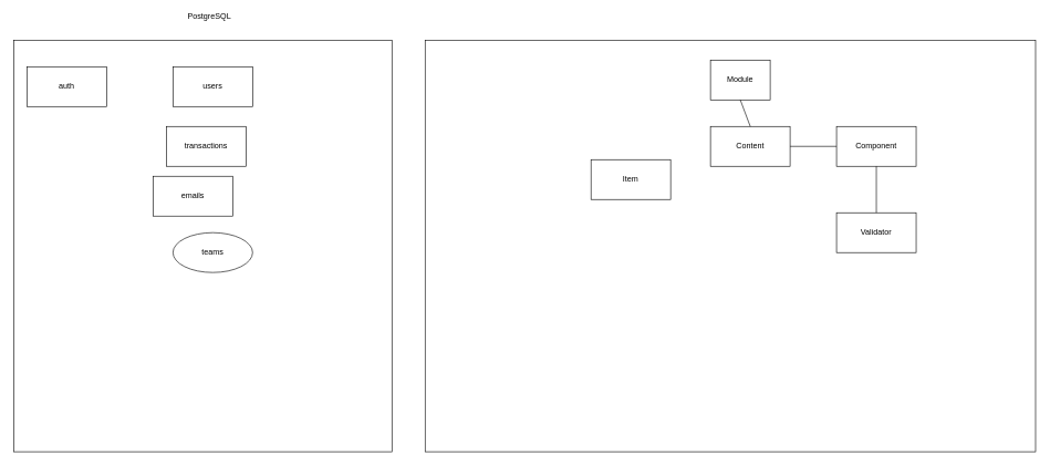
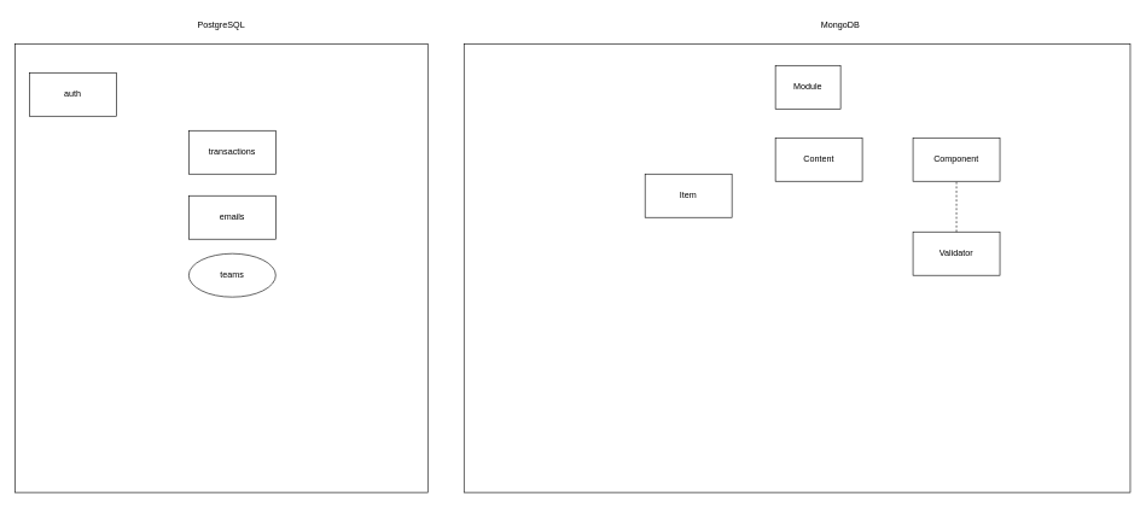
  <mxCell id="0" />
  <mxCell id="1" parent="0" />
  <mxCell id="2" value="" style="rounded=0;whiteSpace=wrap;html=1;" vertex="1" parent="1"><mxGeometry y="60" width="570" height="620" as="geometry" x="20" /></mxCell>
- <mxCell id="3" value="PostgreSQL" style="text;html=1;strokeColor=none;fillColor=none;align=center;verticalAlign=middle;whiteSpace=wrap;rounded=0;" vertex="1" parent="1"><mxGeometry x="275" y="10" width="80" height="30" as="geometry" /></mxCell>
+ <mxCell id="3" value="PostgreSQL" style="text;html=1;strokeColor=none;fillColor=none;align=center;verticalAlign=middle;whiteSpace=wrap;rounded=0;" vertex="1" parent="1"><mxGeometry x="265" y="20" width="80" height="30" as="geometry" /></mxCell>
  <mxCell id="4" value="auth" style="rounded=0;whiteSpace=wrap;html=1;" vertex="1" parent="1"><mxGeometry x="40" y="100" width="120" height="60" as="geometry" /></mxCell>
- <mxCell id="5" value="users" style="rounded=0;whiteSpace=wrap;html=1;" vertex="1" parent="1"><mxGeometry x="260" y="100" width="120" height="60" as="geometry" /></mxCell>
- <mxCell id="6" value="transactions" style="rounded=0;whiteSpace=wrap;html=1;" vertex="1" parent="1"><mxGeometry x="250" y="190" width="120" height="60" as="geometry" /></mxCell>
- <mxCell id="7" value="emails" style="rounded=0;whiteSpace=wrap;html=1;" vertex="1" parent="1"><mxGeometry x="230" y="265" width="120" height="60" as="geometry" /></mxCell>
+ <mxCell id="6" value="transactions" style="rounded=0;whiteSpace=wrap;html=1;" vertex="1" parent="1"><mxGeometry x="260" y="180" width="120" height="60" as="geometry" /></mxCell>
+ <mxCell id="7" value="emails" style="rounded=0;whiteSpace=wrap;html=1;" vertex="1" parent="1"><mxGeometry x="260" y="270" width="120" height="60" as="geometry" /></mxCell>
  <mxCell id="8" value="teams" style="ellipse;whiteSpace=wrap;html=1;" vertex="1" parent="1"><mxGeometry x="260" y="350" width="120" height="60" as="geometry" /></mxCell>
  <mxCell id="9" value="" style="rounded=0;whiteSpace=wrap;html=1;" vertex="1" parent="1"><mxGeometry x="640" y="60" width="920" height="620" as="geometry" /></mxCell>
+ <mxCell id="10" value="MongoDB" style="text;html=1;strokeColor=none;fillColor=none;align=center;verticalAlign=middle;whiteSpace=wrap;rounded=0;" vertex="1" parent="1"><mxGeometry x="1130" y="20" width="60" height="30" as="geometry" /></mxCell>
  <mxCell id="11" value="Module" style="rounded=0;whiteSpace=wrap;html=1;" vertex="1" parent="1"><mxGeometry x="1070" y="90" width="90" height="60" as="geometry" /></mxCell>
  <mxCell id="12" value="Content" style="rounded=0;whiteSpace=wrap;html=1;" vertex="1" parent="1"><mxGeometry x="1070" y="190" width="120" height="60" as="geometry" /></mxCell>
  <mxCell id="13" value="Component" style="rounded=0;whiteSpace=wrap;html=1;" vertex="1" parent="1"><mxGeometry x="1260" y="190" width="120" height="60" as="geometry" /></mxCell>
  <mxCell id="14" value="Validator" style="rounded=0;whiteSpace=wrap;html=1;" vertex="1" parent="1"><mxGeometry x="1260" y="320" width="120" height="60" as="geometry" /></mxCell>
  <mxCell id="15" value="Item" style="rounded=0;whiteSpace=wrap;html=1;" vertex="1" parent="1"><mxGeometry x="890" y="240" width="120" height="60" as="geometry" /></mxCell>
- <mxCell id="16" value="" style="endArrow=none;html=1;entryX=0.5;entryY=1;entryDx=0;entryDy=0;exitX=0.5;exitY=0;exitDx=0;exitDy=0;" edge="1" parent="1" source="12" target="11"><mxGeometry width="50" height="50" relative="1" as="geometry"><mxPoint x="1020" y="340" as="sourcePoint" /><mxPoint x="1070" y="290" as="targetPoint" /></mxGeometry></mxCell>
- <mxCell id="17" value="" style="endArrow=none;html=1;" edge="1" parent="1" source="12" target="13"><mxGeometry width="50" height="50" relative="1" as="geometry"><mxPoint x="1020" y="340" as="sourcePoint" /><mxPoint x="1070" y="290" as="targetPoint" /></mxGeometry></mxCell>
- <mxCell id="18" value="" style="endArrow=none;html=1;" edge="1" parent="1" source="14" target="13"><mxGeometry width="50" height="50" relative="1" as="geometry"><mxPoint x="1020" y="340" as="sourcePoint" /><mxPoint x="1070" y="290" as="targetPoint" /></mxGeometry></mxCell>
+ <mxCell id="18" value="" style="endArrow=none;html=1;dashed=1;" edge="1" parent="1" source="14" target="13"><mxGeometry width="50" height="50" relative="1" as="geometry"><mxPoint x="1020" y="340" as="sourcePoint" /><mxPoint x="1070" y="290" as="targetPoint" /></mxGeometry></mxCell>
